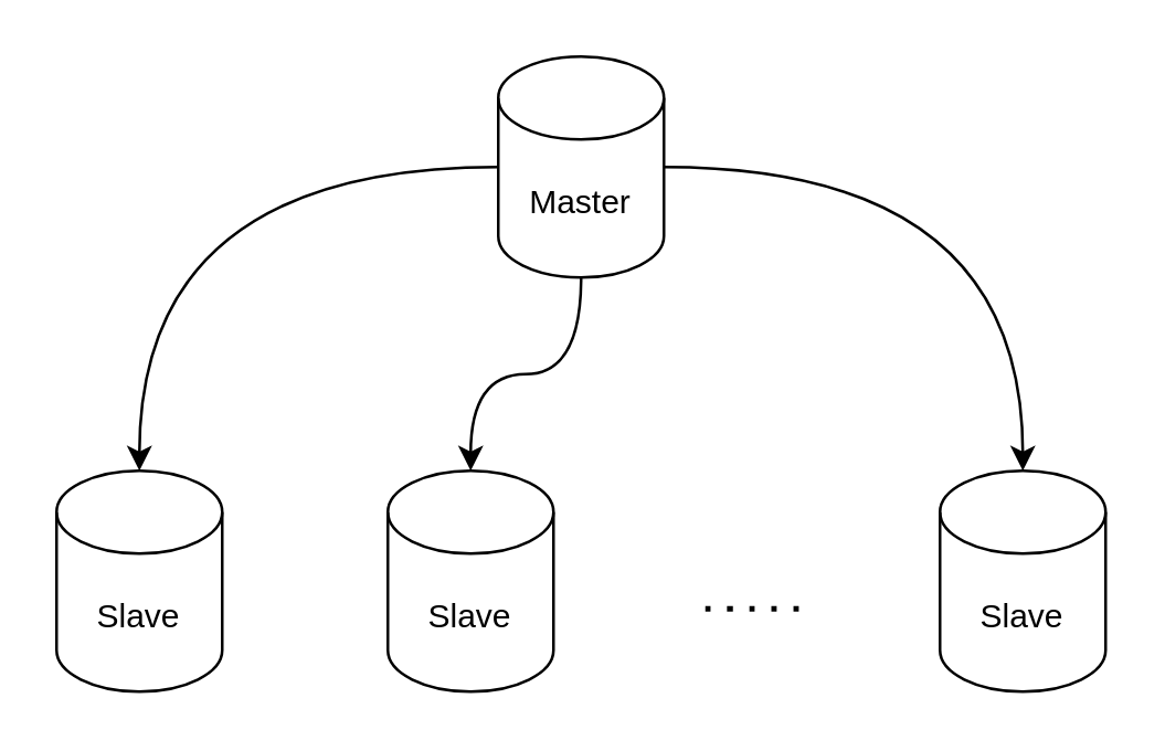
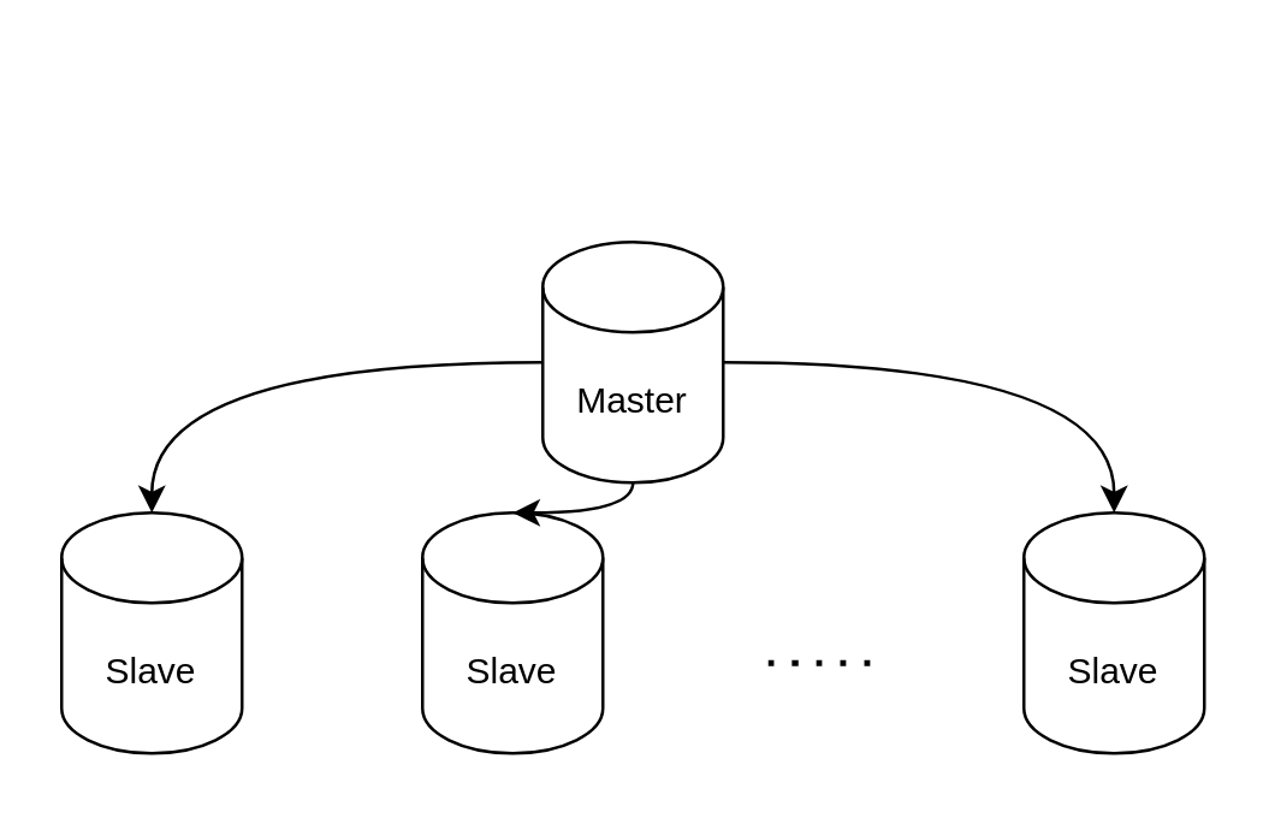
  <mxCell id="0" />
  <mxCell id="1" parent="0" />
  <mxCell id="2" style="edgeStyle=orthogonalEdgeStyle;html=1;curved=1;strokeColor=#000000;fontColor=#000000;" edge="1" parent="1" source="4" target="5"><mxGeometry relative="1" as="geometry" /></mxCell>
  <mxCell id="3" style="edgeStyle=orthogonalEdgeStyle;curved=1;html=1;strokeColor=#000000;fontColor=#000000;" edge="1" parent="1" source="4" target="6"><mxGeometry relative="1" as="geometry" /></mxCell>
- <mxCell id="4" value="Master" style="shape=cylinder3;whiteSpace=wrap;html=1;boundedLbl=1;backgroundOutline=1;size=15;strokeColor=#000000;fillColor=none;fontColor=#000000;" vertex="1" parent="1"><mxGeometry x="180" y="20" width="60" height="80" as="geometry" /></mxCell>
+ <mxCell id="4" value="Master" style="shape=cylinder3;whiteSpace=wrap;html=1;boundedLbl=1;backgroundOutline=1;size=15;strokeColor=#000000;fillColor=none;fontColor=#000000;" vertex="1" parent="1"><mxGeometry x="180" y="80" width="60" height="80" as="geometry" /></mxCell>
  <mxCell id="5" value="Slave" style="shape=cylinder3;whiteSpace=wrap;html=1;boundedLbl=1;backgroundOutline=1;size=15;strokeColor=#000000;fillColor=none;fontColor=#000000;" vertex="1" parent="1"><mxGeometry x="20" y="170" width="60" height="80" as="geometry" /></mxCell>
  <mxCell id="6" value="Slave" style="shape=cylinder3;whiteSpace=wrap;html=1;boundedLbl=1;backgroundOutline=1;size=15;strokeColor=#000000;fillColor=none;fontColor=#000000;" vertex="1" parent="1"><mxGeometry x="140" y="170" width="60" height="80" as="geometry" /></mxCell>
  <mxCell id="7" style="edgeStyle=orthogonalEdgeStyle;curved=1;html=1;strokeColor=#000000;fontColor=#000000;" edge="1" parent="1" target="8" source="4"><mxGeometry relative="1" as="geometry"><mxPoint x="340" y="90" as="sourcePoint" /></mxGeometry></mxCell>
  <mxCell id="8" value="Slave" style="shape=cylinder3;whiteSpace=wrap;html=1;boundedLbl=1;backgroundOutline=1;size=15;strokeColor=#000000;fillColor=none;fontColor=#000000;" vertex="1" parent="1"><mxGeometry x="340" y="170" width="60" height="80" as="geometry" /></mxCell>
  <mxCell id="9" value="" style="endArrow=none;dashed=1;html=1;dashPattern=1 3;strokeWidth=2;curved=1;strokeColor=#000000;fontColor=#000000;" edge="1" parent="1"><mxGeometry width="50" height="50" relative="1" as="geometry"><mxPoint x="255" y="220" as="sourcePoint" /><mxPoint x="295" y="220" as="targetPoint" /></mxGeometry></mxCell>
